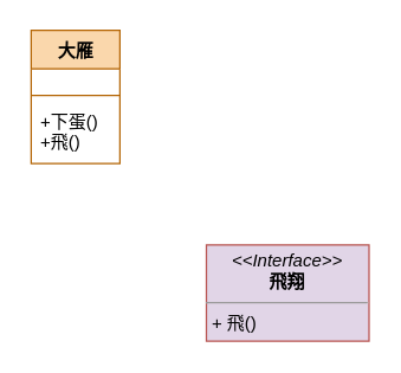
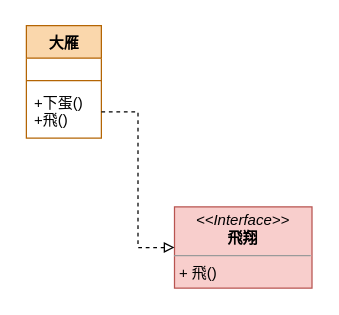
  <mxCell id="0" />
  <mxCell id="1" parent="0" />
  <mxCell id="2" value="大雁" style="swimlane;fontStyle=1;align=center;verticalAlign=top;childLayout=stackLayout;horizontal=1;startSize=26;horizontalStack=0;resizeParent=1;resizeParentMax=0;resizeLast=0;collapsible=1;marginBottom=0;whiteSpace=wrap;html=1;fillColor=#fad7ac;strokeColor=#b46504;" vertex="1" parent="1"><mxGeometry x="20.5" y="20" width="60" height="90" as="geometry" /></mxCell>
  <mxCell id="3" value="&amp;nbsp;" style="text;strokeColor=none;fillColor=none;align=left;verticalAlign=top;spacingLeft=4;spacingRight=4;overflow=hidden;rotatable=0;points=[[0,0.5],[1,0.5]];portConstraint=eastwest;whiteSpace=wrap;html=1;" vertex="1" parent="2"><mxGeometry y="26" width="60" height="14" as="geometry" /></mxCell>
  <mxCell id="4" value="" style="line;strokeWidth=1;fillColor=none;align=left;verticalAlign=middle;spacingTop=-1;spacingLeft=3;spacingRight=3;rotatable=0;labelPosition=right;points=[];portConstraint=eastwest;strokeColor=inherit;" vertex="1" parent="2"><mxGeometry y="40" width="60" height="8" as="geometry" /></mxCell>
  <mxCell id="5" value="+下蛋()&lt;br&gt;+飛()&lt;br&gt;" style="text;strokeColor=none;fillColor=none;align=left;verticalAlign=top;spacingLeft=4;spacingRight=4;overflow=hidden;rotatable=0;points=[[0,0.5],[1,0.5]];portConstraint=eastwest;whiteSpace=wrap;html=1;" vertex="1" parent="2"><mxGeometry y="48" width="60" height="42" as="geometry" /></mxCell>
- <mxCell id="6" value="&lt;p style=&quot;margin:0px;margin-top:4px;text-align:center;&quot;&gt;&lt;i&gt;&amp;lt;&amp;lt;Interface&amp;gt;&amp;gt;&lt;/i&gt;&lt;br&gt;&lt;b&gt;飛翔&lt;/b&gt;&lt;/p&gt;&lt;hr size=&quot;1&quot;&gt;&lt;p style=&quot;margin:0px;margin-left:4px;&quot;&gt;+ 飛()&lt;br&gt;&lt;/p&gt;&lt;p style=&quot;margin:0px;margin-left:4px;&quot;&gt;&lt;br&gt;&lt;/p&gt;" style="verticalAlign=top;align=left;overflow=fill;fontSize=12;fontFamily=Helvetica;html=1;whiteSpace=wrap;fillColor=#e1d5e7;strokeColor=#b85450;" vertex="1" parent="1"><mxGeometry x="139" y="165" width="110" height="65" as="geometry" /></mxCell>
+ <mxCell id="6" value="&lt;p style=&quot;margin:0px;margin-top:4px;text-align:center;&quot;&gt;&lt;i&gt;&amp;lt;&amp;lt;Interface&amp;gt;&amp;gt;&lt;/i&gt;&lt;br&gt;&lt;b&gt;飛翔&lt;/b&gt;&lt;/p&gt;&lt;hr size=&quot;1&quot;&gt;&lt;p style=&quot;margin:0px;margin-left:4px;&quot;&gt;+ 飛()&lt;br&gt;&lt;/p&gt;&lt;p style=&quot;margin:0px;margin-left:4px;&quot;&gt;&lt;br&gt;&lt;/p&gt;" style="verticalAlign=top;align=left;overflow=fill;fontSize=12;fontFamily=Helvetica;html=1;whiteSpace=wrap;fillColor=#f8cecc;strokeColor=#b85450;" vertex="1" parent="1"><mxGeometry x="139" y="165" width="110" height="65" as="geometry" /></mxCell>
+ <mxCell id="7" style="edgeStyle=orthogonalEdgeStyle;rounded=0;orthogonalLoop=1;jettySize=auto;html=1;exitX=1;exitY=0.5;exitDx=0;exitDy=0;entryX=0;entryY=0.5;entryDx=0;entryDy=0;dashed=1;endArrow=block;endFill=0;" edge="1" parent="1" source="5" target="6"><mxGeometry relative="1" as="geometry" /></mxCell>
